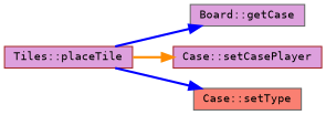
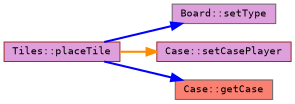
  digraph {
    fontname="DejaVu Sans Mono"
    rankdir=LR
    node [color=brown fillcolor=plum fontname="DejaVu Sans Mono" fontsize=10 shape=box style=filled]
    edge [color=blue fontname="DejaVu Sans Mono" fontsize=10 labelfontname=Helvetica labelfontsize=10 style=bold]
    n1 [fontcolor=black height=0.2 label="Tiles::placeTile" width=0.4]
-   n2 [color=gray40 height=0.2 label="Board::getCase" width=0.4]
+   n2 [color=gray40 height=0.2 label="Board::setType" width=0.4]
    n3 [height=0.2 label="Case::setCasePlayer" width=0.4]
-   n4 [color=gray40 fillcolor=salmon height=0.2 label="Case::setType" width=0.4]
+   n4 [color=gray40 fillcolor=salmon height=0.2 label="Case::getCase" width=0.4]
    n1 -> n2
    n1 -> n3 [color=darkorange]
    n1 -> n4
  }
